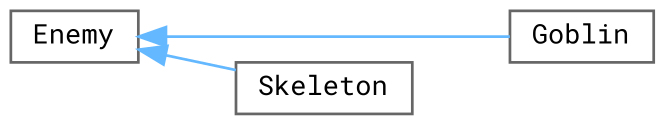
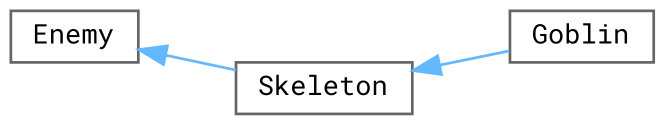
  digraph {
    fontname="Roboto Mono"
    rankdir=LR
    node [color=grey40 fillcolor=white fontname="Roboto Mono" fontsize=10 shape=box style=filled]
    edge [color=steelblue1 dir=back fontname="Roboto Mono" fontsize=10 labelfontname=Helvetica labelfontsize=10 style=solid]
    n1 [height=0.2 label=Enemy width=0.4]
    n2 [height=0.2 label=Goblin width=0.4]
    n3 [height=0.2 label=Skeleton width=0.4]
-   n1 -> n2
+   n3 -> n2
    n1 -> n3
  }
